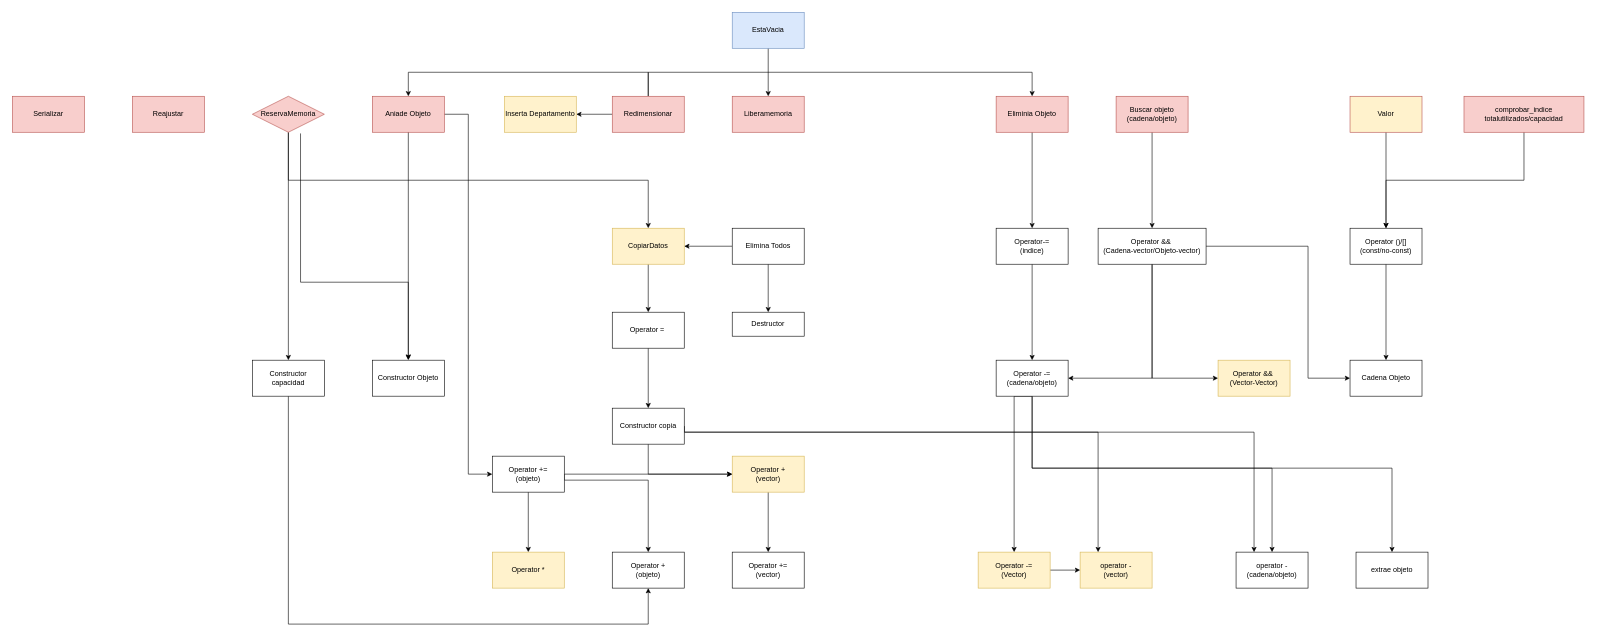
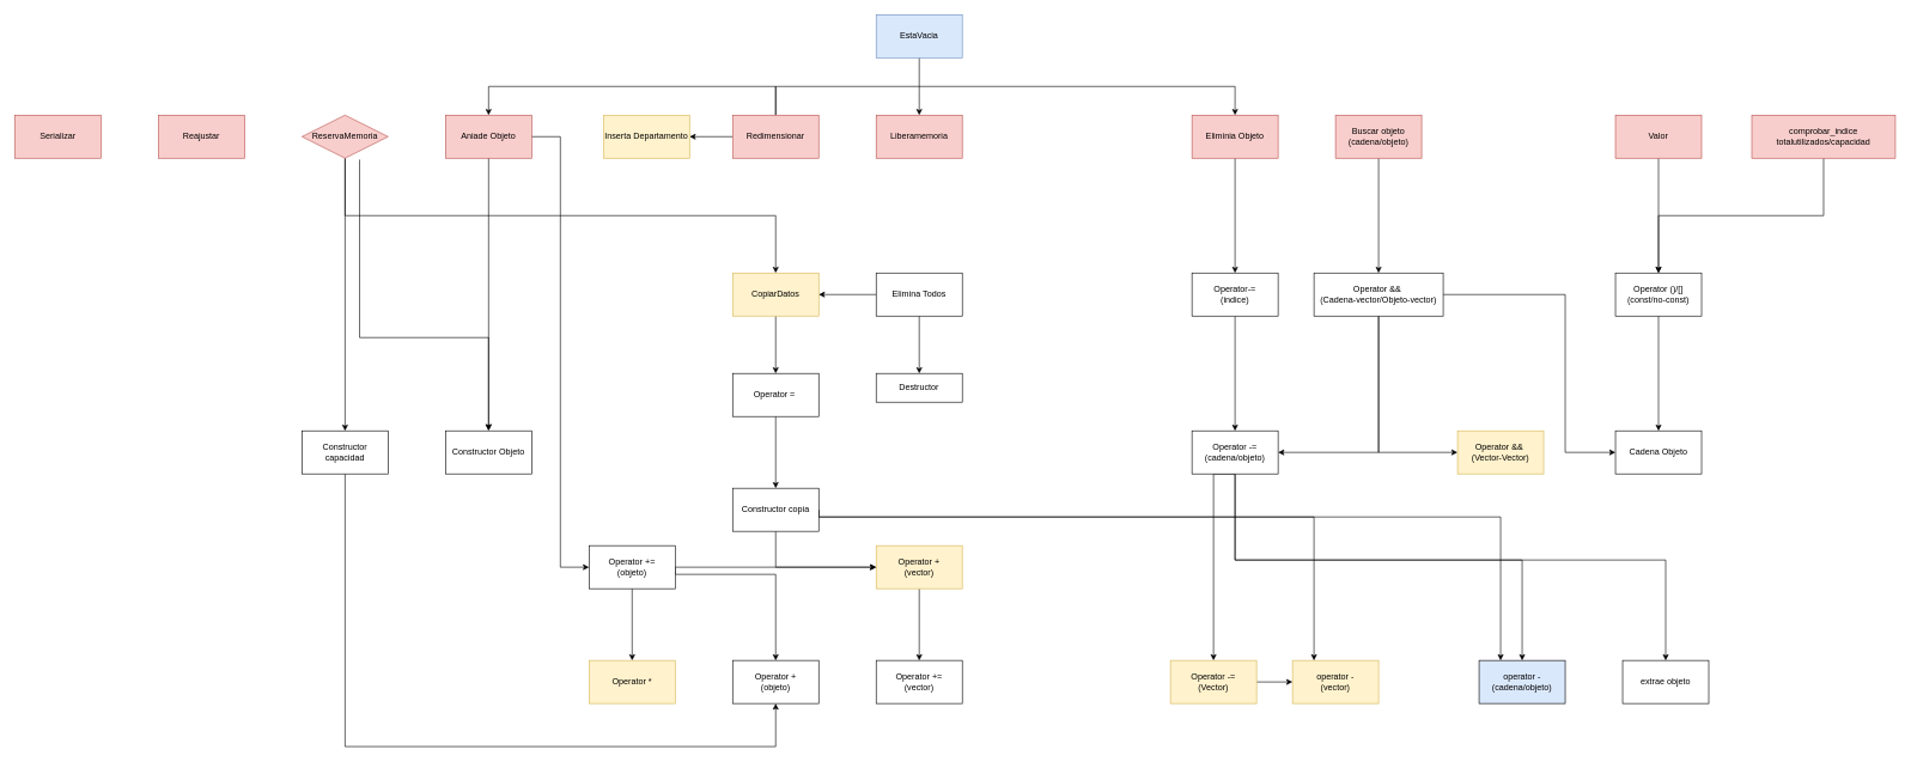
  <mxCell id="0" />
  <mxCell id="1" parent="0" />
  <mxCell id="2" style="edgeStyle=orthogonalEdgeStyle;rounded=0;orthogonalLoop=1;jettySize=auto;html=1;exitX=0.5;exitY=1;exitDx=0;exitDy=0;entryX=0.5;entryY=0;entryDx=0;entryDy=0;" parent="1" edge="1"><mxGeometry relative="1" as="geometry"><mxPoint x="680" y="219" as="sourcePoint" /><mxPoint x="680" y="599" as="targetPoint" /></mxGeometry></mxCell>
  <mxCell id="3" style="edgeStyle=orthogonalEdgeStyle;rounded=0;orthogonalLoop=1;jettySize=auto;html=1;exitX=1;exitY=0.5;exitDx=0;exitDy=0;entryX=0;entryY=0.5;entryDx=0;entryDy=0;" parent="1" source="4" target="37" edge="1"><mxGeometry relative="1" as="geometry" /></mxCell>
  <mxCell id="4" value="Aniade Objeto" style="rounded=0;whiteSpace=wrap;html=1;fillColor=#f8cecc;strokeColor=#b85450;" parent="1" vertex="1"><mxGeometry x="620" y="160" width="120" height="60" as="geometry" /></mxCell>
  <mxCell id="5" style="edgeStyle=orthogonalEdgeStyle;rounded=0;orthogonalLoop=1;jettySize=auto;html=1;exitX=0.5;exitY=1;exitDx=0;exitDy=0;entryX=0.5;entryY=0;entryDx=0;entryDy=0;" parent="1" source="6" target="68" edge="1"><mxGeometry relative="1" as="geometry" /></mxCell>
  <mxCell id="6" value="Eliminia Objeto" style="rounded=0;whiteSpace=wrap;html=1;fillColor=#f8cecc;strokeColor=#b85450;" parent="1" vertex="1"><mxGeometry x="1660" y="160" width="120" height="60" as="geometry" /></mxCell>
  <mxCell id="7" style="edgeStyle=orthogonalEdgeStyle;rounded=0;orthogonalLoop=1;jettySize=auto;html=1;exitX=0.669;exitY=1.033;exitDx=0;exitDy=0;entryX=0.5;entryY=0;entryDx=0;entryDy=0;exitPerimeter=0;" parent="1" source="10" target="54" edge="1"><mxGeometry relative="1" as="geometry"><Array as="points"><mxPoint x="500" y="470" /><mxPoint x="680" y="470" /></Array></mxGeometry></mxCell>
  <mxCell id="8" style="edgeStyle=orthogonalEdgeStyle;rounded=0;orthogonalLoop=1;jettySize=auto;html=1;exitX=0.5;exitY=1;exitDx=0;exitDy=0;entryX=0.5;entryY=0;entryDx=0;entryDy=0;" parent="1" source="10" target="20" edge="1"><mxGeometry relative="1" as="geometry"><Array as="points"><mxPoint x="480" y="300" /><mxPoint x="1080" y="300" /></Array></mxGeometry></mxCell>
  <mxCell id="9" style="edgeStyle=orthogonalEdgeStyle;rounded=0;orthogonalLoop=1;jettySize=auto;html=1;exitX=0.5;exitY=1;exitDx=0;exitDy=0;entryX=0.5;entryY=0;entryDx=0;entryDy=0;" parent="1" source="10" target="60" edge="1"><mxGeometry relative="1" as="geometry" /></mxCell>
  <mxCell id="10" value="ReservaMemoria" style="rhombus;whiteSpace=wrap;html=1;fillColor=#f8cecc;strokeColor=#b85450;" parent="1" vertex="1"><mxGeometry x="420" y="160" width="120" height="60" as="geometry" /></mxCell>
  <mxCell id="11" value="Liberamemoria" style="rounded=0;whiteSpace=wrap;html=1;fillColor=#f8cecc;strokeColor=#b85450;" parent="1" vertex="1"><mxGeometry x="1220" y="160" width="120" height="60" as="geometry" /></mxCell>
  <mxCell id="12" value="Reajustar" style="rounded=0;whiteSpace=wrap;html=1;fillColor=#f8cecc;strokeColor=#b85450;" parent="1" vertex="1"><mxGeometry x="220" y="160" width="120" height="60" as="geometry" /></mxCell>
  <mxCell id="13" style="edgeStyle=orthogonalEdgeStyle;rounded=0;orthogonalLoop=1;jettySize=auto;html=1;exitX=0.5;exitY=0;exitDx=0;exitDy=0;entryX=0.5;entryY=0;entryDx=0;entryDy=0;" parent="1" source="16" target="6" edge="1"><mxGeometry relative="1" as="geometry"><Array as="points"><mxPoint x="1080" y="120" /><mxPoint x="1720" y="120" /></Array></mxGeometry></mxCell>
  <mxCell id="14" style="edgeStyle=orthogonalEdgeStyle;rounded=0;orthogonalLoop=1;jettySize=auto;html=1;exitX=0.5;exitY=0;exitDx=0;exitDy=0;entryX=0.5;entryY=0;entryDx=0;entryDy=0;" parent="1" source="16" target="4" edge="1"><mxGeometry relative="1" as="geometry"><Array as="points"><mxPoint x="1080" y="120" /><mxPoint x="680" y="120" /></Array></mxGeometry></mxCell>
  <mxCell id="15" value="" style="edgeStyle=orthogonalEdgeStyle;rounded=0;orthogonalLoop=1;jettySize=auto;html=1;" parent="1" source="16" target="27" edge="1"><mxGeometry relative="1" as="geometry" /></mxCell>
  <mxCell id="16" value="Redimensionar" style="rounded=0;whiteSpace=wrap;html=1;fillColor=#f8cecc;strokeColor=#b85450;" parent="1" vertex="1"><mxGeometry x="1020" y="160" width="120" height="60" as="geometry" /></mxCell>
  <mxCell id="17" style="edgeStyle=orthogonalEdgeStyle;rounded=0;orthogonalLoop=1;jettySize=auto;html=1;exitX=0.5;exitY=1;exitDx=0;exitDy=0;entryX=0.5;entryY=0;entryDx=0;entryDy=0;" parent="1" source="18" target="46" edge="1"><mxGeometry relative="1" as="geometry" /></mxCell>
- <mxCell id="18" value="Valor" style="rounded=0;whiteSpace=wrap;html=1;fillColor=#fff2cc;strokeColor=#b85450;" parent="1" vertex="1"><mxGeometry x="2250" y="160" width="120" height="60" as="geometry" /></mxCell>
+ <mxCell id="18" value="Valor" style="rounded=0;whiteSpace=wrap;html=1;fillColor=#f8cecc;strokeColor=#b85450;" parent="1" vertex="1"><mxGeometry x="2250" y="160" width="120" height="60" as="geometry" /></mxCell>
  <mxCell id="19" style="edgeStyle=orthogonalEdgeStyle;rounded=0;orthogonalLoop=1;jettySize=auto;html=1;exitX=0.5;exitY=1;exitDx=0;exitDy=0;entryX=0.5;entryY=0;entryDx=0;entryDy=0;" parent="1" source="20" target="48" edge="1"><mxGeometry relative="1" as="geometry" /></mxCell>
  <mxCell id="20" value="CopiarDatos" style="rounded=0;whiteSpace=wrap;html=1;fillColor=#fff2cc;strokeColor=#d6b656;" parent="1" vertex="1"><mxGeometry x="1020" y="380" width="120" height="60" as="geometry" /></mxCell>
  <mxCell id="21" style="edgeStyle=orthogonalEdgeStyle;rounded=0;orthogonalLoop=1;jettySize=auto;html=1;exitX=0.5;exitY=1;exitDx=0;exitDy=0;entryX=0.5;entryY=0;entryDx=0;entryDy=0;" parent="1" source="22" target="46" edge="1"><mxGeometry relative="1" as="geometry" /></mxCell>
  <mxCell id="22" value="comprobar_indice&lt;br&gt;totalutilizados/capacidad" style="rounded=0;whiteSpace=wrap;html=1;fillColor=#f8cecc;strokeColor=#b85450;" parent="1" vertex="1"><mxGeometry x="2440" y="160" width="200" height="60" as="geometry" /></mxCell>
  <mxCell id="23" value="extrae objeto" style="rounded=0;whiteSpace=wrap;html=1;" parent="1" vertex="1"><mxGeometry x="2260" y="920" width="120" height="60" as="geometry" /></mxCell>
  <mxCell id="24" style="edgeStyle=orthogonalEdgeStyle;rounded=0;orthogonalLoop=1;jettySize=auto;html=1;exitX=0.5;exitY=1;exitDx=0;exitDy=0;entryX=0.5;entryY=0;entryDx=0;entryDy=0;" parent="1" source="26" target="53" edge="1"><mxGeometry relative="1" as="geometry" /></mxCell>
  <mxCell id="25" style="edgeStyle=orthogonalEdgeStyle;rounded=0;orthogonalLoop=1;jettySize=auto;html=1;exitX=0;exitY=0.5;exitDx=0;exitDy=0;entryX=1;entryY=0.5;entryDx=0;entryDy=0;" parent="1" source="26" target="20" edge="1"><mxGeometry relative="1" as="geometry" /></mxCell>
  <mxCell id="26" value="Elimina Todos" style="rounded=0;whiteSpace=wrap;html=1;" parent="1" vertex="1"><mxGeometry x="1220" y="380" width="120" height="60" as="geometry" /></mxCell>
  <mxCell id="27" value="Inserta Departamento" style="rounded=0;whiteSpace=wrap;html=1;fillColor=#fff2cc;strokeColor=#d6b656;" parent="1" vertex="1"><mxGeometry x="840" y="160" width="120" height="60" as="geometry" /></mxCell>
  <mxCell id="28" style="edgeStyle=orthogonalEdgeStyle;rounded=0;orthogonalLoop=1;jettySize=auto;html=1;exitX=0.5;exitY=1;exitDx=0;exitDy=0;entryX=0.5;entryY=0;entryDx=0;entryDy=0;" parent="1" source="29" target="41" edge="1"><mxGeometry relative="1" as="geometry" /></mxCell>
  <mxCell id="29" value="Buscar objeto&lt;br&gt;(cadena/objeto)" style="rounded=0;whiteSpace=wrap;html=1;fillColor=#f8cecc;strokeColor=#b85450;" parent="1" vertex="1"><mxGeometry x="1860" y="160" width="120" height="60" as="geometry" /></mxCell>
  <mxCell id="30" style="edgeStyle=orthogonalEdgeStyle;rounded=0;orthogonalLoop=1;jettySize=auto;html=1;exitX=0.5;exitY=1;exitDx=0;exitDy=0;entryX=0.5;entryY=0;entryDx=0;entryDy=0;" parent="1" source="33" target="65" edge="1"><mxGeometry relative="1" as="geometry"><Array as="points"><mxPoint x="1690" y="660" /></Array></mxGeometry></mxCell>
  <mxCell id="31" style="edgeStyle=orthogonalEdgeStyle;rounded=0;orthogonalLoop=1;jettySize=auto;html=1;exitX=0.5;exitY=1;exitDx=0;exitDy=0;entryX=0.5;entryY=0;entryDx=0;entryDy=0;" parent="1" source="33" target="66" edge="1"><mxGeometry relative="1" as="geometry"><Array as="points"><mxPoint x="1720" y="780" /><mxPoint x="2120" y="780" /></Array></mxGeometry></mxCell>
  <mxCell id="32" style="edgeStyle=orthogonalEdgeStyle;rounded=0;orthogonalLoop=1;jettySize=auto;html=1;exitX=0.5;exitY=1;exitDx=0;exitDy=0;entryX=0.5;entryY=0;entryDx=0;entryDy=0;" parent="1" source="33" target="23" edge="1"><mxGeometry relative="1" as="geometry"><Array as="points"><mxPoint x="1720" y="780" /><mxPoint x="2320" y="780" /></Array></mxGeometry></mxCell>
  <mxCell id="33" value="Operator -= (cadena/objeto)" style="rounded=0;whiteSpace=wrap;html=1;" parent="1" vertex="1"><mxGeometry x="1660" y="600" width="120" height="60" as="geometry" /></mxCell>
  <mxCell id="34" style="edgeStyle=orthogonalEdgeStyle;rounded=0;orthogonalLoop=1;jettySize=auto;html=1;exitX=0.5;exitY=1;exitDx=0;exitDy=0;entryX=0.5;entryY=0;entryDx=0;entryDy=0;" parent="1" source="37" target="42" edge="1"><mxGeometry relative="1" as="geometry" /></mxCell>
  <mxCell id="35" style="edgeStyle=orthogonalEdgeStyle;rounded=0;orthogonalLoop=1;jettySize=auto;html=1;exitX=1;exitY=0.5;exitDx=0;exitDy=0;entryX=0;entryY=0.5;entryDx=0;entryDy=0;" parent="1" source="37" target="62" edge="1"><mxGeometry relative="1" as="geometry" /></mxCell>
  <mxCell id="36" style="edgeStyle=orthogonalEdgeStyle;rounded=0;orthogonalLoop=1;jettySize=auto;html=1;exitX=1;exitY=0.5;exitDx=0;exitDy=0;entryX=0.5;entryY=0;entryDx=0;entryDy=0;" edge="1" parent="1" source="37" target="44"><mxGeometry relative="1" as="geometry"><Array as="points"><mxPoint x="940" y="800" /><mxPoint x="1080" y="800" /></Array></mxGeometry></mxCell>
  <mxCell id="37" value="Operator +=&lt;br&gt;(objeto)" style="rounded=0;whiteSpace=wrap;html=1;" parent="1" vertex="1"><mxGeometry x="820" y="760" width="120" height="60" as="geometry" /></mxCell>
  <mxCell id="38" style="edgeStyle=orthogonalEdgeStyle;rounded=0;orthogonalLoop=1;jettySize=auto;html=1;exitX=0.5;exitY=1;exitDx=0;exitDy=0;entryX=1;entryY=0.5;entryDx=0;entryDy=0;" parent="1" source="41" target="33" edge="1"><mxGeometry relative="1" as="geometry" /></mxCell>
  <mxCell id="39" style="edgeStyle=orthogonalEdgeStyle;rounded=0;orthogonalLoop=1;jettySize=auto;html=1;exitX=0.5;exitY=1;exitDx=0;exitDy=0;entryX=0;entryY=0.5;entryDx=0;entryDy=0;" parent="1" source="41" target="69" edge="1"><mxGeometry relative="1" as="geometry" /></mxCell>
  <mxCell id="40" style="edgeStyle=orthogonalEdgeStyle;rounded=0;orthogonalLoop=1;jettySize=auto;html=1;exitX=1;exitY=0.5;exitDx=0;exitDy=0;entryX=0;entryY=0.5;entryDx=0;entryDy=0;" parent="1" source="41" target="50" edge="1"><mxGeometry relative="1" as="geometry"><Array as="points"><mxPoint x="2180" y="410" /><mxPoint x="2180" y="630" /></Array></mxGeometry></mxCell>
  <mxCell id="41" value="Operator &amp;amp;&amp;amp;&amp;nbsp;&lt;br&gt;(Cadena-vector/Objeto-vector)" style="rounded=0;whiteSpace=wrap;html=1;" parent="1" vertex="1"><mxGeometry x="1830" y="380" width="180" height="60" as="geometry" /></mxCell>
  <mxCell id="42" value="Operator *" style="rounded=0;whiteSpace=wrap;html=1;fillColor=#fff2cc;strokeColor=#d6b656;" parent="1" vertex="1"><mxGeometry x="820" y="920" width="120" height="60" as="geometry" /></mxCell>
  <mxCell id="43" value="operator -&lt;br&gt;(vector)" style="rounded=0;whiteSpace=wrap;html=1;fillColor=#fff2cc;strokeColor=#d6b656;" parent="1" vertex="1"><mxGeometry x="1800" y="920" width="120" height="60" as="geometry" /></mxCell>
  <mxCell id="44" value="Operator +&lt;br&gt;    (objeto)" style="rounded=0;whiteSpace=wrap;html=1;" parent="1" vertex="1"><mxGeometry x="1020" y="920" width="120" height="60" as="geometry" /></mxCell>
  <mxCell id="45" style="edgeStyle=orthogonalEdgeStyle;rounded=0;orthogonalLoop=1;jettySize=auto;html=1;exitX=0.5;exitY=1;exitDx=0;exitDy=0;entryX=0.5;entryY=0;entryDx=0;entryDy=0;" parent="1" source="46" target="50" edge="1"><mxGeometry relative="1" as="geometry" /></mxCell>
  <mxCell id="46" value="Operator ()/[]&lt;br&gt;(const/no-const)" style="rounded=0;whiteSpace=wrap;html=1;" parent="1" vertex="1"><mxGeometry x="2250" y="380" width="120" height="60" as="geometry" /></mxCell>
  <mxCell id="47" style="edgeStyle=orthogonalEdgeStyle;rounded=0;orthogonalLoop=1;jettySize=auto;html=1;exitX=0.5;exitY=1;exitDx=0;exitDy=0;entryX=0.5;entryY=0;entryDx=0;entryDy=0;" parent="1" source="48" target="58" edge="1"><mxGeometry relative="1" as="geometry" /></mxCell>
  <mxCell id="48" value="Operator =&amp;nbsp;" style="rounded=0;whiteSpace=wrap;html=1;" parent="1" vertex="1"><mxGeometry x="1020" y="520" width="120" height="60" as="geometry" /></mxCell>
  <mxCell id="49" value="Serializar" style="rounded=0;whiteSpace=wrap;html=1;fillColor=#f8cecc;strokeColor=#b85450;" parent="1" vertex="1"><mxGeometry x="20" y="160" width="120" height="60" as="geometry" /></mxCell>
  <mxCell id="50" value="Cadena Objeto" style="rounded=0;whiteSpace=wrap;html=1;" parent="1" vertex="1"><mxGeometry x="2250" y="600" width="120" height="60" as="geometry" /></mxCell>
  <mxCell id="51" style="edgeStyle=orthogonalEdgeStyle;rounded=0;orthogonalLoop=1;jettySize=auto;html=1;exitX=0.5;exitY=1;exitDx=0;exitDy=0;entryX=0.5;entryY=0;entryDx=0;entryDy=0;" parent="1" source="52" target="11" edge="1"><mxGeometry relative="1" as="geometry" /></mxCell>
  <mxCell id="52" value="EstaVacia" style="rounded=0;whiteSpace=wrap;html=1;fillColor=#dae8fc;strokeColor=#6c8ebf;" parent="1" vertex="1"><mxGeometry x="1220" y="20" width="120" height="60" as="geometry" /></mxCell>
  <mxCell id="53" value="Destructor" style="rounded=0;whiteSpace=wrap;html=1;" parent="1" vertex="1"><mxGeometry x="1220" y="520" width="120" height="40" as="geometry" /></mxCell>
  <mxCell id="54" value="Constructor Objeto" style="rounded=0;whiteSpace=wrap;html=1;" parent="1" vertex="1"><mxGeometry x="620" y="600" width="120" height="60" as="geometry" /></mxCell>
  <mxCell id="55" style="edgeStyle=orthogonalEdgeStyle;rounded=0;orthogonalLoop=1;jettySize=auto;html=1;exitX=0.5;exitY=1;exitDx=0;exitDy=0;entryX=0;entryY=0.5;entryDx=0;entryDy=0;" parent="1" source="58" target="62" edge="1"><mxGeometry relative="1" as="geometry" /></mxCell>
  <mxCell id="56" style="edgeStyle=orthogonalEdgeStyle;rounded=0;orthogonalLoop=1;jettySize=auto;html=1;exitX=1;exitY=0.5;exitDx=0;exitDy=0;entryX=0.25;entryY=0;entryDx=0;entryDy=0;" parent="1" source="58" target="66" edge="1"><mxGeometry relative="1" as="geometry"><Array as="points"><mxPoint x="1140" y="720" /><mxPoint x="2090" y="720" /></Array></mxGeometry></mxCell>
  <mxCell id="57" style="edgeStyle=orthogonalEdgeStyle;rounded=0;orthogonalLoop=1;jettySize=auto;html=1;exitX=1;exitY=0.5;exitDx=0;exitDy=0;entryX=0.25;entryY=0;entryDx=0;entryDy=0;" parent="1" source="58" target="43" edge="1"><mxGeometry relative="1" as="geometry"><Array as="points"><mxPoint x="1140" y="720" /><mxPoint x="1830" y="720" /></Array></mxGeometry></mxCell>
  <mxCell id="58" value="Constructor copia" style="rounded=0;whiteSpace=wrap;html=1;" parent="1" vertex="1"><mxGeometry x="1020" y="680" width="120" height="60" as="geometry" /></mxCell>
  <mxCell id="59" style="edgeStyle=orthogonalEdgeStyle;rounded=0;orthogonalLoop=1;jettySize=auto;html=1;exitX=0.5;exitY=1;exitDx=0;exitDy=0;entryX=0.5;entryY=1;entryDx=0;entryDy=0;" edge="1" parent="1" source="60" target="44"><mxGeometry relative="1" as="geometry"><Array as="points"><mxPoint x="480" y="1040" /><mxPoint x="1080" y="1040" /></Array></mxGeometry></mxCell>
  <mxCell id="60" value="Constructor capacidad" style="rounded=0;whiteSpace=wrap;html=1;" parent="1" vertex="1"><mxGeometry x="420" y="600" width="120" height="60" as="geometry" /></mxCell>
  <mxCell id="61" style="edgeStyle=orthogonalEdgeStyle;rounded=0;orthogonalLoop=1;jettySize=auto;html=1;exitX=0.5;exitY=1;exitDx=0;exitDy=0;entryX=0.5;entryY=0;entryDx=0;entryDy=0;" parent="1" source="62" target="63" edge="1"><mxGeometry relative="1" as="geometry" /></mxCell>
  <mxCell id="62" value="Operator +&lt;br&gt;    (vector)" style="rounded=0;whiteSpace=wrap;html=1;fillColor=#fff2cc;strokeColor=#d6b656;" parent="1" vertex="1"><mxGeometry x="1220" y="760" width="120" height="60" as="geometry" /></mxCell>
  <mxCell id="63" value="Operator +=&lt;br&gt;(vector)" style="rounded=0;whiteSpace=wrap;html=1;" parent="1" vertex="1"><mxGeometry x="1220" y="920" width="120" height="60" as="geometry" /></mxCell>
  <mxCell id="64" value="" style="edgeStyle=orthogonalEdgeStyle;rounded=0;orthogonalLoop=1;jettySize=auto;html=1;" edge="1" parent="1" source="65" target="43"><mxGeometry relative="1" as="geometry" /></mxCell>
  <mxCell id="65" value="Operator -=&lt;br&gt;(Vector)" style="rounded=0;whiteSpace=wrap;html=1;fillColor=#fff2cc;strokeColor=#d6b656;" parent="1" vertex="1"><mxGeometry x="1630" y="920" width="120" height="60" as="geometry" /></mxCell>
- <mxCell id="66" value="operator -&lt;br&gt;(cadena/objeto)" style="rounded=0;whiteSpace=wrap;html=1;" parent="1" vertex="1"><mxGeometry x="2060" y="920" width="120" height="60" as="geometry" /></mxCell>
+ <mxCell id="66" value="operator -&lt;br&gt;(cadena/objeto)" style="rounded=0;whiteSpace=wrap;html=1;fillColor=#dae8fc;" parent="1" vertex="1"><mxGeometry x="2060" y="920" width="120" height="60" as="geometry" /></mxCell>
  <mxCell id="67" style="edgeStyle=orthogonalEdgeStyle;rounded=0;orthogonalLoop=1;jettySize=auto;html=1;exitX=0.5;exitY=1;exitDx=0;exitDy=0;entryX=0.5;entryY=0;entryDx=0;entryDy=0;" parent="1" source="68" target="33" edge="1"><mxGeometry relative="1" as="geometry" /></mxCell>
  <mxCell id="68" value="Operator-=&lt;br&gt;(indice)" style="rounded=0;whiteSpace=wrap;html=1;" parent="1" vertex="1"><mxGeometry x="1660" y="380" width="120" height="60" as="geometry" /></mxCell>
  <mxCell id="69" value="Operator &amp;amp;&amp;amp;&amp;nbsp;&lt;br&gt;(Vector-Vector)" style="rounded=0;whiteSpace=wrap;html=1;fillColor=#fff2cc;strokeColor=#d6b656;" parent="1" vertex="1"><mxGeometry x="2030" y="600" width="120" height="60" as="geometry" /></mxCell>
